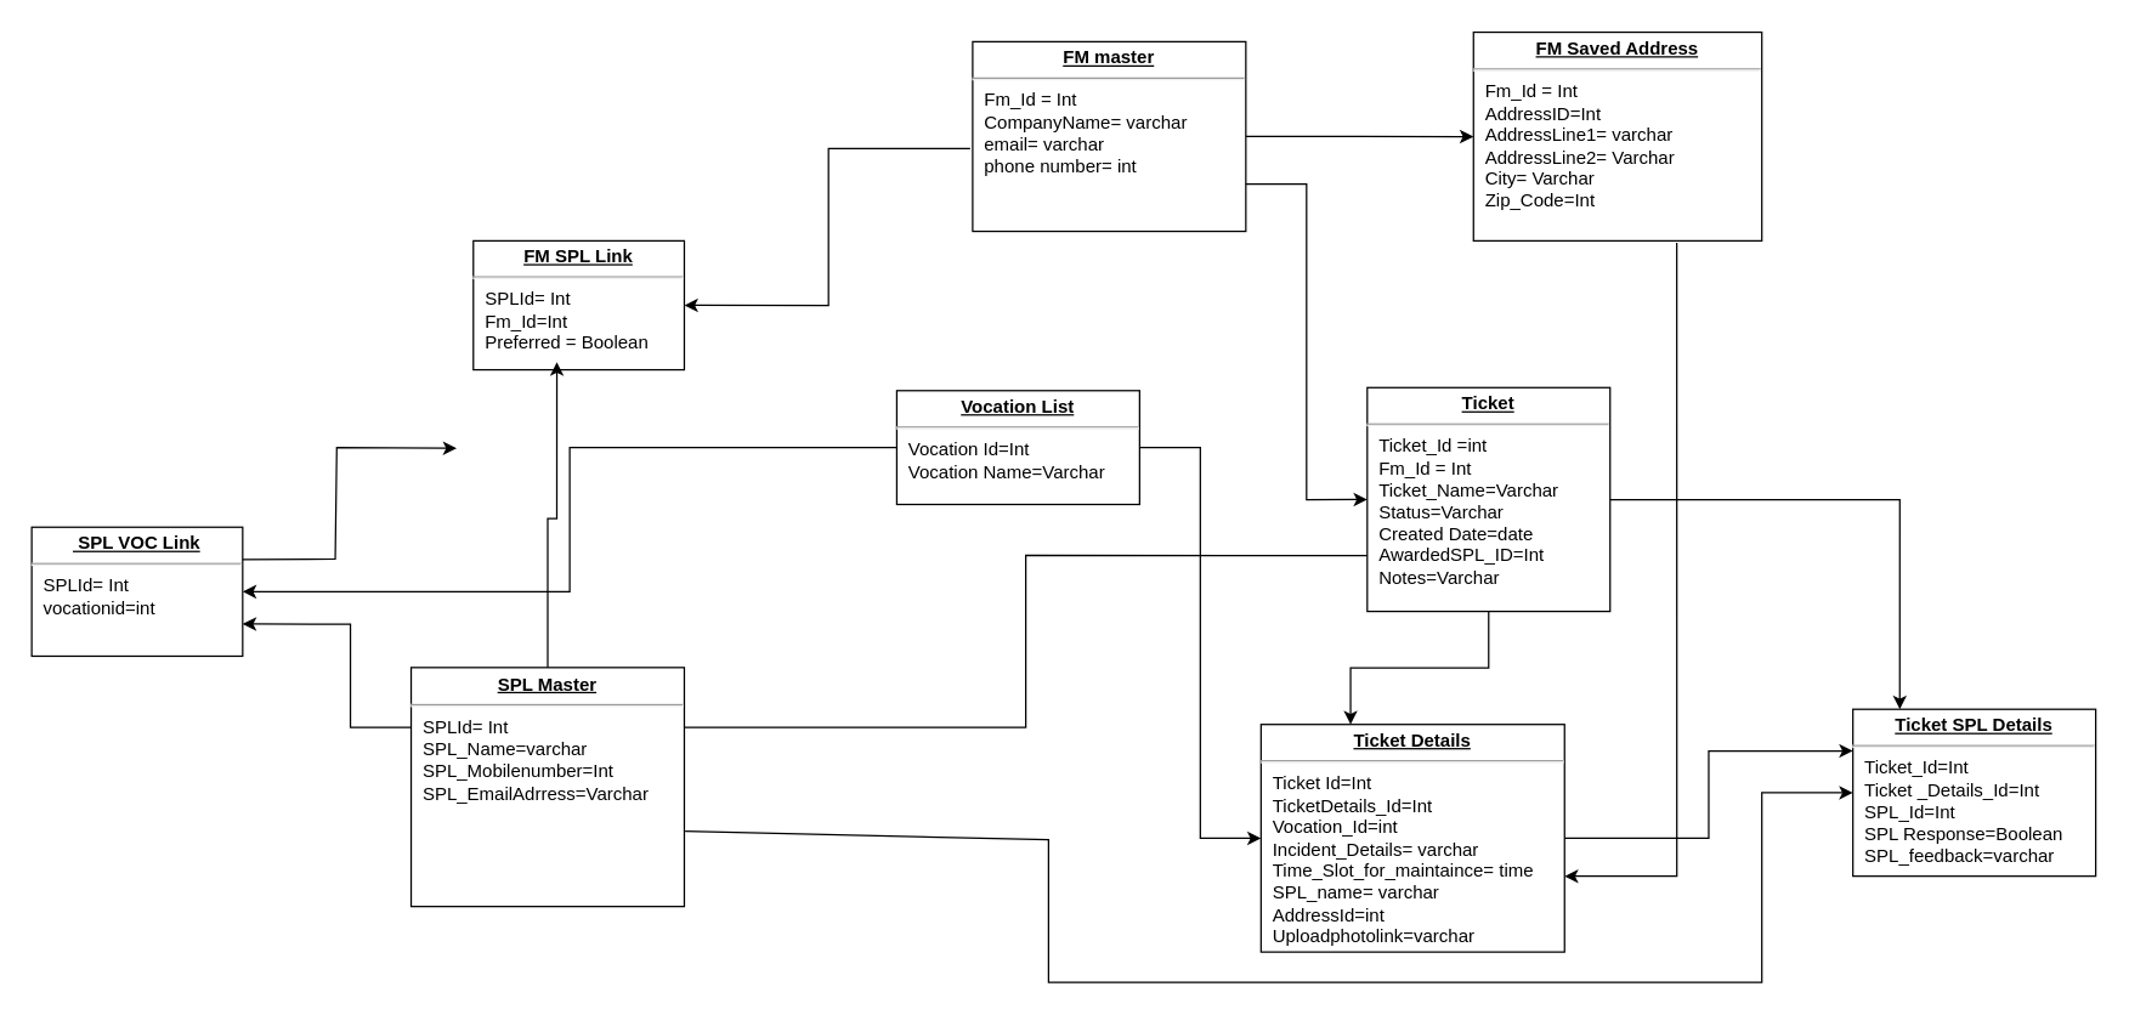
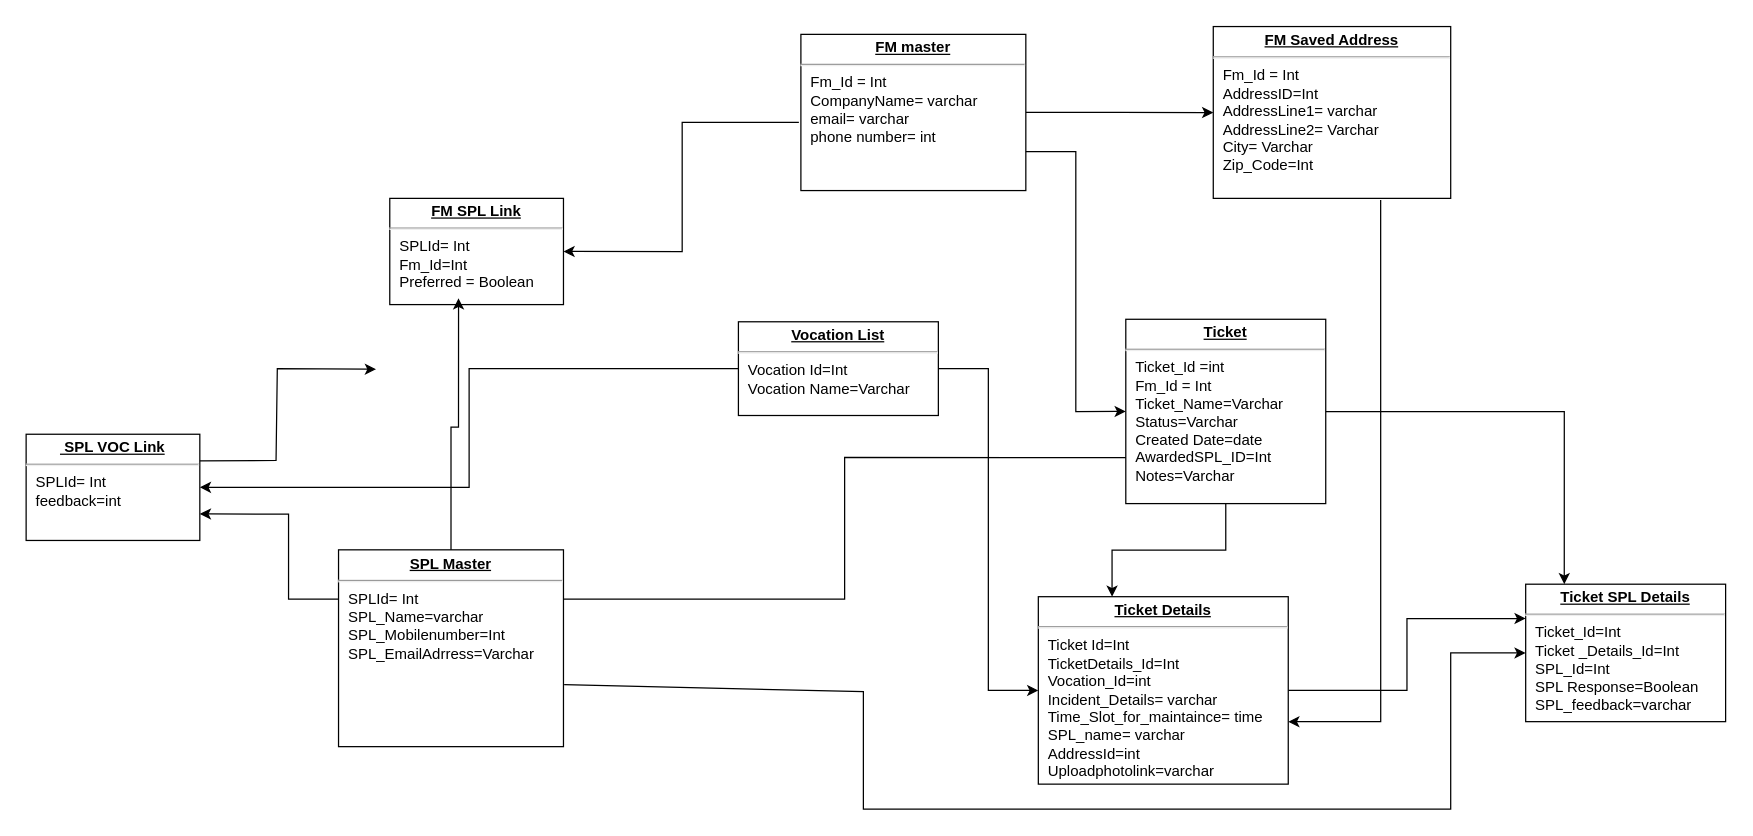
  <mxCell id="0" />
  <mxCell id="1" parent="0" />
  <mxCell id="2" value="&lt;p style=&quot;margin: 0px ; margin-top: 4px ; text-align: center ; text-decoration: underline&quot;&gt;&lt;b&gt;SPL Master&lt;/b&gt;&lt;/p&gt;&lt;hr&gt;&lt;p style=&quot;margin: 0px ; margin-left: 8px&quot;&gt;SPLId= Int&lt;/p&gt;&lt;p style=&quot;margin: 0px ; margin-left: 8px&quot;&gt;&lt;span style=&quot;background-color: initial;&quot;&gt;SPL_Name=varchar&lt;/span&gt;&lt;br&gt;&lt;/p&gt;&lt;p style=&quot;margin: 0px ; margin-left: 8px&quot;&gt;&lt;span style=&quot;background-color: initial;&quot;&gt;SPL_Mobilenumber=Int&lt;/span&gt;&lt;/p&gt;&lt;p style=&quot;margin: 0px ; margin-left: 8px&quot;&gt;&lt;span style=&quot;background-color: initial;&quot;&gt;SPL_EmailAdrress=Varchar&lt;/span&gt;&lt;/p&gt;&lt;p style=&quot;margin: 0px ; margin-left: 8px&quot;&gt;&lt;br&gt;&lt;/p&gt;" style="verticalAlign=top;align=left;overflow=fill;fontSize=12;fontFamily=Helvetica;html=1;rounded=0;shadow=0;comic=0;labelBackgroundColor=none;strokeWidth=1" parent="1" vertex="1"><mxGeometry x="270" y="439.5" width="180" height="157.5" as="geometry" /></mxCell>
  <mxCell id="3" value="&lt;p style=&quot;margin: 0px ; margin-top: 4px ; text-align: center ; text-decoration: underline&quot;&gt;&lt;b&gt;Ticket SPL Details&lt;/b&gt;&lt;/p&gt;&lt;hr&gt;&lt;p style=&quot;margin: 0px ; margin-left: 8px&quot;&gt;Ticket_Id=Int&lt;/p&gt;&lt;p style=&quot;margin: 0px ; margin-left: 8px&quot;&gt;Ticket _Details_Id=Int&lt;/p&gt;&lt;p style=&quot;margin: 0px ; margin-left: 8px&quot;&gt;SPL_Id=Int&lt;/p&gt;&lt;p style=&quot;margin: 0px ; margin-left: 8px&quot;&gt;SPL Response=Boolean&lt;/p&gt;&lt;p style=&quot;margin: 0px ; margin-left: 8px&quot;&gt;SPL_feedback=varchar&lt;br&gt;&lt;/p&gt;&lt;p style=&quot;margin: 0px ; margin-left: 8px&quot;&gt;&lt;br&gt;&lt;/p&gt;" style="verticalAlign=top;align=left;overflow=fill;fontSize=12;fontFamily=Helvetica;html=1;rounded=0;shadow=0;comic=0;labelBackgroundColor=none;strokeWidth=1" parent="1" vertex="1"><mxGeometry x="1220" y="467" width="160" height="110" as="geometry" /></mxCell>
  <mxCell id="4" style="edgeStyle=orthogonalEdgeStyle;rounded=0;orthogonalLoop=1;jettySize=auto;html=1;entryX=0;entryY=0.5;entryDx=0;entryDy=0;fontFamily=Verdana;" parent="1" source="5" target="7" edge="1"><mxGeometry relative="1" as="geometry" /></mxCell>
  <mxCell id="5" value="&lt;p style=&quot;margin: 0px ; margin-top: 4px ; text-align: center ; text-decoration: underline&quot;&gt;&lt;b&gt;Vocation List&lt;/b&gt;&lt;/p&gt;&lt;hr&gt;&lt;p style=&quot;margin: 0px ; margin-left: 8px&quot;&gt;Vocation Id=Int&lt;br&gt;Vocation Name=Varchar&lt;/p&gt;" style="verticalAlign=top;align=left;overflow=fill;fontSize=12;fontFamily=Helvetica;html=1;rounded=0;shadow=0;comic=0;labelBackgroundColor=none;strokeWidth=1" parent="1" vertex="1"><mxGeometry x="590" y="257" width="160" height="75" as="geometry" /></mxCell>
  <mxCell id="6" style="edgeStyle=orthogonalEdgeStyle;rounded=0;orthogonalLoop=1;jettySize=auto;html=1;entryX=0;entryY=0.25;entryDx=0;entryDy=0;fontFamily=Verdana;" parent="1" source="7" target="3" edge="1"><mxGeometry relative="1" as="geometry" /></mxCell>
  <mxCell id="7" value="&lt;p style=&quot;margin: 0px ; margin-top: 4px ; text-align: center ; text-decoration: underline&quot;&gt;&lt;b&gt;Ticket Details&lt;/b&gt;&lt;/p&gt;&lt;hr&gt;&lt;p style=&quot;margin: 0px ; margin-left: 8px&quot;&gt;Ticket Id=Int&lt;/p&gt;&lt;p style=&quot;margin: 0px ; margin-left: 8px&quot;&gt;TicketDetails_Id=Int&lt;/p&gt;&lt;p style=&quot;margin: 0px ; margin-left: 8px&quot;&gt;Vocation_Id=int&lt;/p&gt;&lt;p style=&quot;margin: 0px ; margin-left: 8px&quot;&gt;Incident_Details= varchar&lt;br&gt;Time_Slot_for_maintaince= time&lt;br&gt;&lt;/p&gt;&lt;p style=&quot;margin: 0px ; margin-left: 8px&quot;&gt;SPL_name= varchar&lt;/p&gt;&lt;p style=&quot;margin: 0px ; margin-left: 8px&quot;&gt;AddressId=int&lt;/p&gt;&lt;p style=&quot;margin: 0px ; margin-left: 8px&quot;&gt;Uploadphotolink=varchar&lt;/p&gt;&lt;p style=&quot;margin: 0px ; margin-left: 8px&quot;&gt;&lt;br&gt;&lt;/p&gt;&lt;p style=&quot;margin: 0px ; margin-left: 8px&quot;&gt;&lt;br&gt;&lt;/p&gt;" style="verticalAlign=top;align=left;overflow=fill;fontSize=12;fontFamily=Helvetica;html=1;rounded=0;shadow=0;comic=0;labelBackgroundColor=none;strokeWidth=1" parent="1" vertex="1"><mxGeometry x="830" y="477" width="200" height="150" as="geometry" /></mxCell>
  <mxCell id="8" style="edgeStyle=orthogonalEdgeStyle;rounded=0;orthogonalLoop=1;jettySize=auto;html=1;fontFamily=Verdana;" parent="1" source="9" target="13" edge="1"><mxGeometry relative="1" as="geometry" /></mxCell>
  <mxCell id="9" value="&lt;p style=&quot;margin: 0px ; margin-top: 4px ; text-align: center ; text-decoration: underline&quot;&gt;&lt;b&gt;FM master&lt;/b&gt;&lt;/p&gt;&lt;hr&gt;&lt;p style=&quot;margin: 0px ; margin-left: 8px&quot;&gt;Fm_Id = Int&lt;br&gt;CompanyName= varchar&lt;br&gt;email= varchar&lt;/p&gt;&lt;p style=&quot;margin: 0px ; margin-left: 8px&quot;&gt;phone number= int&lt;br&gt;&lt;/p&gt;&lt;p style=&quot;margin: 0px ; margin-left: 8px&quot;&gt;&lt;br&gt;&lt;/p&gt;" style="verticalAlign=top;align=left;overflow=fill;fontSize=12;fontFamily=Helvetica;html=1;rounded=0;shadow=0;comic=0;labelBackgroundColor=none;strokeWidth=1" parent="1" vertex="1"><mxGeometry x="640" y="27" width="180" height="125" as="geometry" /></mxCell>
  <mxCell id="10" style="edgeStyle=orthogonalEdgeStyle;rounded=0;orthogonalLoop=1;jettySize=auto;html=1;entryX=0.295;entryY=0;entryDx=0;entryDy=0;entryPerimeter=0;fontFamily=Verdana;" parent="1" source="12" target="7" edge="1"><mxGeometry relative="1" as="geometry" /></mxCell>
  <mxCell id="11" style="edgeStyle=orthogonalEdgeStyle;rounded=0;orthogonalLoop=1;jettySize=auto;html=1;entryX=0.193;entryY=0;entryDx=0;entryDy=0;entryPerimeter=0;fontFamily=Verdana;" parent="1" source="12" target="3" edge="1"><mxGeometry relative="1" as="geometry" /></mxCell>
  <mxCell id="12" value="&lt;p style=&quot;margin: 0px ; margin-top: 4px ; text-align: center ; text-decoration: underline&quot;&gt;&lt;b&gt;Ticket&lt;/b&gt;&lt;/p&gt;&lt;hr&gt;&lt;p style=&quot;margin: 0px ; margin-left: 8px&quot;&gt;Ticket_Id =int&lt;/p&gt;&lt;p style=&quot;margin: 0px ; margin-left: 8px&quot;&gt;Fm_Id = Int&lt;/p&gt;&lt;p style=&quot;margin: 0px ; margin-left: 8px&quot;&gt;&lt;span style=&quot;background-color: initial;&quot;&gt;Ticket_Name=Varchar&lt;/span&gt;&lt;/p&gt;&lt;p style=&quot;margin: 0px ; margin-left: 8px&quot;&gt;&lt;span style=&quot;background-color: initial;&quot;&gt;Status=Varchar&lt;/span&gt;&lt;br&gt;&lt;/p&gt;&lt;p style=&quot;margin: 0px ; margin-left: 8px&quot;&gt;Created Date=date&lt;/p&gt;&lt;p style=&quot;margin: 0px ; margin-left: 8px&quot;&gt;AwardedSPL_ID=Int&lt;/p&gt;&lt;p style=&quot;margin: 0px ; margin-left: 8px&quot;&gt;Notes=Varchar&lt;/p&gt;&lt;p style=&quot;margin: 0px ; margin-left: 8px&quot;&gt;&lt;br&gt;&lt;/p&gt;" style="verticalAlign=top;align=left;overflow=fill;fontSize=12;fontFamily=Helvetica;html=1;rounded=0;shadow=0;comic=0;labelBackgroundColor=none;strokeWidth=1" parent="1" vertex="1"><mxGeometry x="900" y="255" width="160" height="147.5" as="geometry" /></mxCell>
  <mxCell id="13" value="&lt;p style=&quot;margin: 0px ; margin-top: 4px ; text-align: center ; text-decoration: underline&quot;&gt;&lt;b&gt;FM Saved Address&lt;/b&gt;&lt;/p&gt;&lt;hr&gt;&lt;p style=&quot;margin: 0px ; margin-left: 8px&quot;&gt;&lt;span style=&quot;background-color: initial;&quot;&gt;Fm_Id = Int&lt;/span&gt;&lt;br&gt;&lt;/p&gt;&lt;p style=&quot;margin: 0px ; margin-left: 8px&quot;&gt;&lt;span style=&quot;background-color: initial;&quot;&gt;AddressID=Int&lt;/span&gt;&lt;/p&gt;&lt;p style=&quot;margin: 0px ; margin-left: 8px&quot;&gt;AddressLine1= varchar&lt;/p&gt;&lt;p style=&quot;margin: 0px ; margin-left: 8px&quot;&gt;AddressLine2= Varchar&lt;br&gt;&lt;/p&gt;&lt;p style=&quot;margin: 0px ; margin-left: 8px&quot;&gt;City= Varchar&lt;br&gt;&lt;/p&gt;&lt;p style=&quot;margin: 0px ; margin-left: 8px&quot;&gt;Zip_Code=Int&lt;/p&gt;" style="verticalAlign=top;align=left;overflow=fill;fontSize=12;fontFamily=Helvetica;html=1;rounded=0;shadow=0;comic=0;labelBackgroundColor=none;strokeWidth=1" parent="1" vertex="1"><mxGeometry x="970" y="20.75" width="190" height="137.5" as="geometry" /></mxCell>
  <mxCell id="14" value="&lt;p style=&quot;margin: 0px ; margin-top: 4px ; text-align: center ; text-decoration: underline&quot;&gt;&lt;b&gt;FM SPL Link&lt;/b&gt;&lt;/p&gt;&lt;hr&gt;&lt;p style=&quot;margin: 0px ; margin-left: 8px&quot;&gt;SPLId= Int&lt;/p&gt;&lt;p style=&quot;margin: 0px ; margin-left: 8px&quot;&gt;Fm_Id=Int&lt;/p&gt;&lt;p style=&quot;margin: 0px ; margin-left: 8px&quot;&gt;Preferred = Boolean&lt;br&gt;&lt;/p&gt;" style="verticalAlign=top;align=left;overflow=fill;fontSize=12;fontFamily=Helvetica;html=1;rounded=0;shadow=0;comic=0;labelBackgroundColor=none;strokeWidth=1" parent="1" vertex="1"><mxGeometry x="311" y="158.25" width="139" height="85" as="geometry" /></mxCell>
  <mxCell id="15" value="" style="endArrow=classic;html=1;rounded=0;fontFamily=Verdana;entryX=0;entryY=0.5;entryDx=0;entryDy=0;exitX=1;exitY=0.75;exitDx=0;exitDy=0;edgeStyle=orthogonalEdgeStyle;" parent="1" source="9" target="12" edge="1"><mxGeometry width="50" height="50" relative="1" as="geometry"><mxPoint x="830" y="337" as="sourcePoint" /><mxPoint x="880" y="287" as="targetPoint" /></mxGeometry></mxCell>
  <mxCell id="16" value="" style="endArrow=classic;html=1;rounded=0;fontFamily=Verdana;entryX=1;entryY=0.5;entryDx=0;entryDy=0;exitX=-0.009;exitY=0.563;exitDx=0;exitDy=0;exitPerimeter=0;edgeStyle=orthogonalEdgeStyle;" parent="1" source="9" target="14" edge="1"><mxGeometry width="50" height="50" relative="1" as="geometry"><mxPoint x="680" y="312" as="sourcePoint" /><mxPoint x="730" y="262" as="targetPoint" /></mxGeometry></mxCell>
  <mxCell id="17" value="" style="endArrow=classic;html=1;rounded=0;fontFamily=Verdana;exitX=0.5;exitY=0;exitDx=0;exitDy=0;entryX=0.396;entryY=0.941;entryDx=0;entryDy=0;entryPerimeter=0;edgeStyle=orthogonalEdgeStyle;" parent="1" source="2" target="14" edge="1"><mxGeometry width="50" height="50" relative="1" as="geometry"><mxPoint x="830" y="337" as="sourcePoint" /><mxPoint x="880" y="287" as="targetPoint" /></mxGeometry></mxCell>
  <mxCell id="18" value="" style="endArrow=classic;html=1;rounded=0;fontFamily=Verdana;entryX=0;entryY=0.5;entryDx=0;entryDy=0;exitX=1.003;exitY=0.685;exitDx=0;exitDy=0;exitPerimeter=0;" parent="1" source="2" target="3" edge="1"><mxGeometry width="50" height="50" relative="1" as="geometry"><mxPoint x="830" y="427" as="sourcePoint" /><mxPoint x="880" y="367" as="targetPoint" /><Array as="points"><mxPoint x="690" y="553" /><mxPoint x="690" y="647" /><mxPoint x="850" y="647" /><mxPoint x="1160" y="647" /><mxPoint x="1160" y="522" /></Array></mxGeometry></mxCell>
  <mxCell id="19" value="" style="endArrow=classic;html=1;rounded=0;fontFamily=Verdana;exitX=0;exitY=0.5;exitDx=0;exitDy=0;entryX=1;entryY=0.5;entryDx=0;entryDy=0;edgeStyle=orthogonalEdgeStyle;" parent="1" source="5" target="21" edge="1"><mxGeometry width="50" height="50" relative="1" as="geometry"><mxPoint x="830" y="297" as="sourcePoint" /><mxPoint x="470" y="497" as="targetPoint" /></mxGeometry></mxCell>
  <mxCell id="20" value="" style="endArrow=classic;html=1;rounded=0;fontFamily=Verdana;exitX=0.705;exitY=1.01;exitDx=0;exitDy=0;exitPerimeter=0;entryX=1;entryY=0.667;entryDx=0;entryDy=0;entryPerimeter=0;" parent="1" source="13" target="7" edge="1"><mxGeometry width="50" height="50" relative="1" as="geometry"><mxPoint x="790" y="327" as="sourcePoint" /><mxPoint x="1104" y="577" as="targetPoint" /><Array as="points"><mxPoint x="1104" y="577" /></Array></mxGeometry></mxCell>
- <mxCell id="21" value="&lt;p style=&quot;margin: 0px ; margin-top: 4px ; text-align: center ; text-decoration: underline&quot;&gt;&lt;b&gt;&amp;nbsp;SPL VOC Link&lt;/b&gt;&lt;/p&gt;&lt;hr&gt;&lt;p style=&quot;margin: 0px ; margin-left: 8px&quot;&gt;SPLId= Int&lt;/p&gt;&lt;p style=&quot;margin: 0px ; margin-left: 8px&quot;&gt;vocationid=int&lt;/p&gt;&lt;p style=&quot;margin: 0px ; margin-left: 8px&quot;&gt;&lt;br&gt;&lt;/p&gt;" style="verticalAlign=top;align=left;overflow=fill;fontSize=12;fontFamily=Helvetica;html=1;rounded=0;shadow=0;comic=0;labelBackgroundColor=none;strokeWidth=1" parent="1" vertex="1"><mxGeometry x="20" y="347" width="139" height="85" as="geometry" /></mxCell>
+ <mxCell id="21" value="&lt;p style=&quot;margin: 0px ; margin-top: 4px ; text-align: center ; text-decoration: underline&quot;&gt;&lt;b&gt;&amp;nbsp;SPL VOC Link&lt;/b&gt;&lt;/p&gt;&lt;hr&gt;&lt;p style=&quot;margin: 0px ; margin-left: 8px&quot;&gt;SPLId= Int&lt;/p&gt;&lt;p style=&quot;margin: 0px ; margin-left: 8px&quot;&gt;feedback=int&lt;/p&gt;&lt;p style=&quot;margin: 0px ; margin-left: 8px&quot;&gt;&lt;br&gt;&lt;/p&gt;" style="verticalAlign=top;align=left;overflow=fill;fontSize=12;fontFamily=Helvetica;html=1;rounded=0;shadow=0;comic=0;labelBackgroundColor=none;strokeWidth=1" parent="1" vertex="1"><mxGeometry x="20" y="347" width="139" height="85" as="geometry" /></mxCell>
  <mxCell id="22" value="" style="endArrow=classic;html=1;rounded=0;fontFamily=Verdana;exitX=1;exitY=0.25;exitDx=0;exitDy=0;" parent="1" source="21" edge="1"><mxGeometry width="50" height="50" relative="1" as="geometry"><mxPoint x="200" y="374.5" as="sourcePoint" /><mxPoint x="300" y="295" as="targetPoint" /><Array as="points"><mxPoint x="220" y="368" /><mxPoint x="221" y="294.5" /></Array></mxGeometry></mxCell>
  <mxCell id="23" value="" style="endArrow=classic;html=1;rounded=0;fontFamily=Verdana;entryX=1;entryY=0.75;entryDx=0;entryDy=0;exitX=0;exitY=0.25;exitDx=0;exitDy=0;" parent="1" source="2" target="21" edge="1"><mxGeometry width="50" height="50" relative="1" as="geometry"><mxPoint x="170" y="517" as="sourcePoint" /><mxPoint x="220" y="467" as="targetPoint" /><Array as="points"><mxPoint x="230" y="479" /><mxPoint x="230" y="411" /></Array></mxGeometry></mxCell>
  <mxCell id="24" value="" style="endArrow=none;html=1;rounded=0;exitX=1;exitY=0.25;exitDx=0;exitDy=0;entryX=0;entryY=0.75;entryDx=0;entryDy=0;edgeStyle=orthogonalEdgeStyle;" edge="1" parent="1" source="2" target="12"><mxGeometry width="50" height="50" relative="1" as="geometry"><mxPoint x="630" y="447" as="sourcePoint" /><mxPoint x="680" y="397" as="targetPoint" /></mxGeometry></mxCell>
